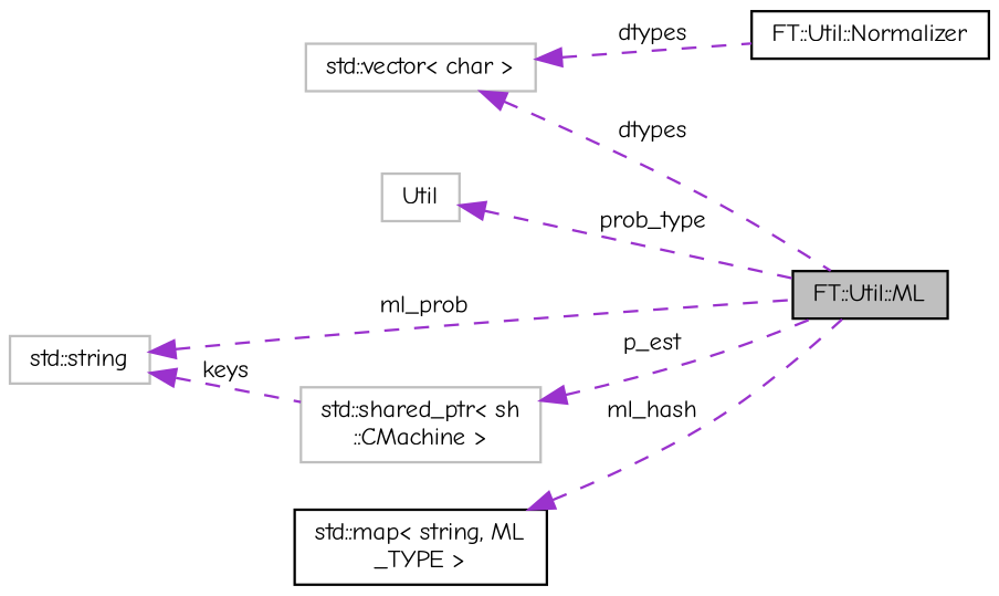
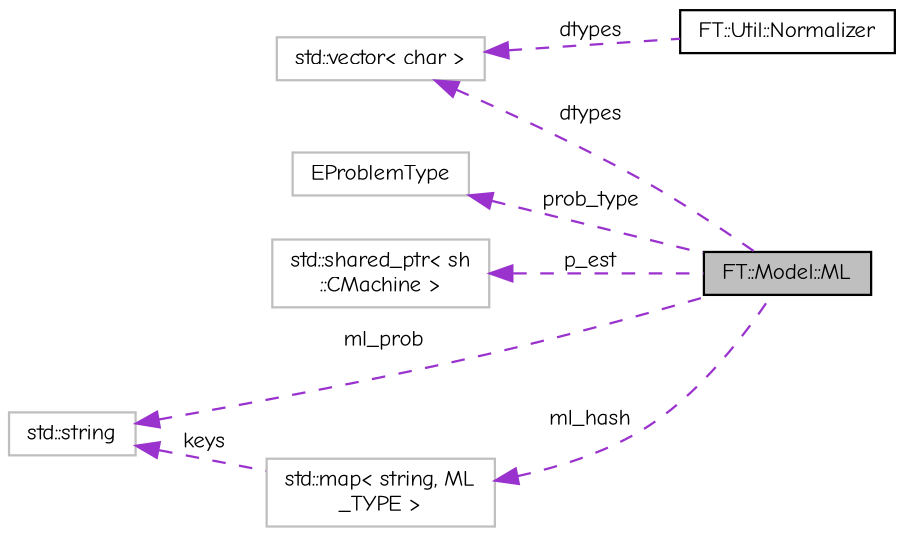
  digraph {
    fontname="Comic Neue"
    rankdir=LR
    node [color=grey75 fillcolor=white fontname="Comic Neue" fontsize=10 shape=record style=filled]
    edge [color=darkorchid3 dir=back fontname="Comic Neue" fontsize=10 labelfontname=Helvetica labelfontsize=10 style=dashed]
-   n1 [color=black fillcolor=grey75 fontcolor=black height=0.2 label="FT::Util::ML" width=0.4]
+   n1 [color=black fillcolor=grey75 fontcolor=black height=0.2 label="FT::Model::ML" width=0.4]
    n2 [height=0.2 label="std::vector\< char \>" width=0.4]
    n3 [color=black height=0.2 label="FT::Util::Normalizer" width=0.4]
-   n4 [height=0.2 label=Util width=0.4]
+   n4 [height=0.2 label=EProblemType width=0.4]
    n5 [height=0.2 label="std::shared_ptr\< sh\l::CMachine \>" width=0.4]
    n6 [height=0.2 label="std::string" width=0.4]
-   n7 [color=black height=0.2 label="std::map\< string, ML\l_TYPE \>" width=0.4]
+   n7 [height=0.2 label="std::map\< string, ML\l_TYPE \>" width=0.4]
    n2 -> n1 [label=" dtypes"]
    n2 -> n3 [label=" dtypes"]
    n4 -> n1 [label=" prob_type"]
    n5 -> n1 [label=" p_est"]
    n6 -> n1 [label=" ml_prob"]
-   n6 -> n5 [label=" keys"]
+   n6 -> n7 [label=" keys"]
    n7 -> n1 [label=" ml_hash"]
  }
